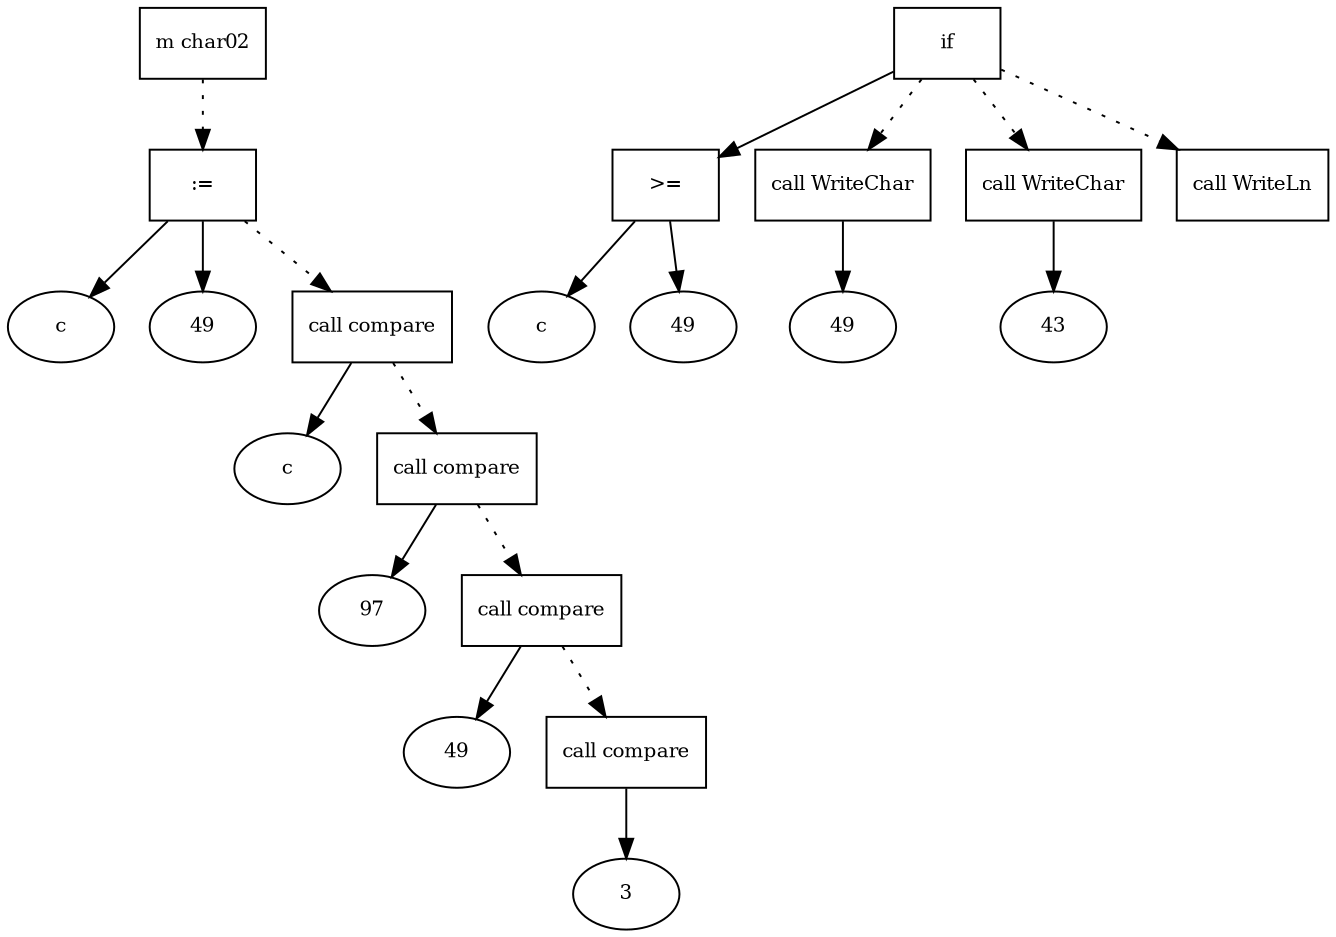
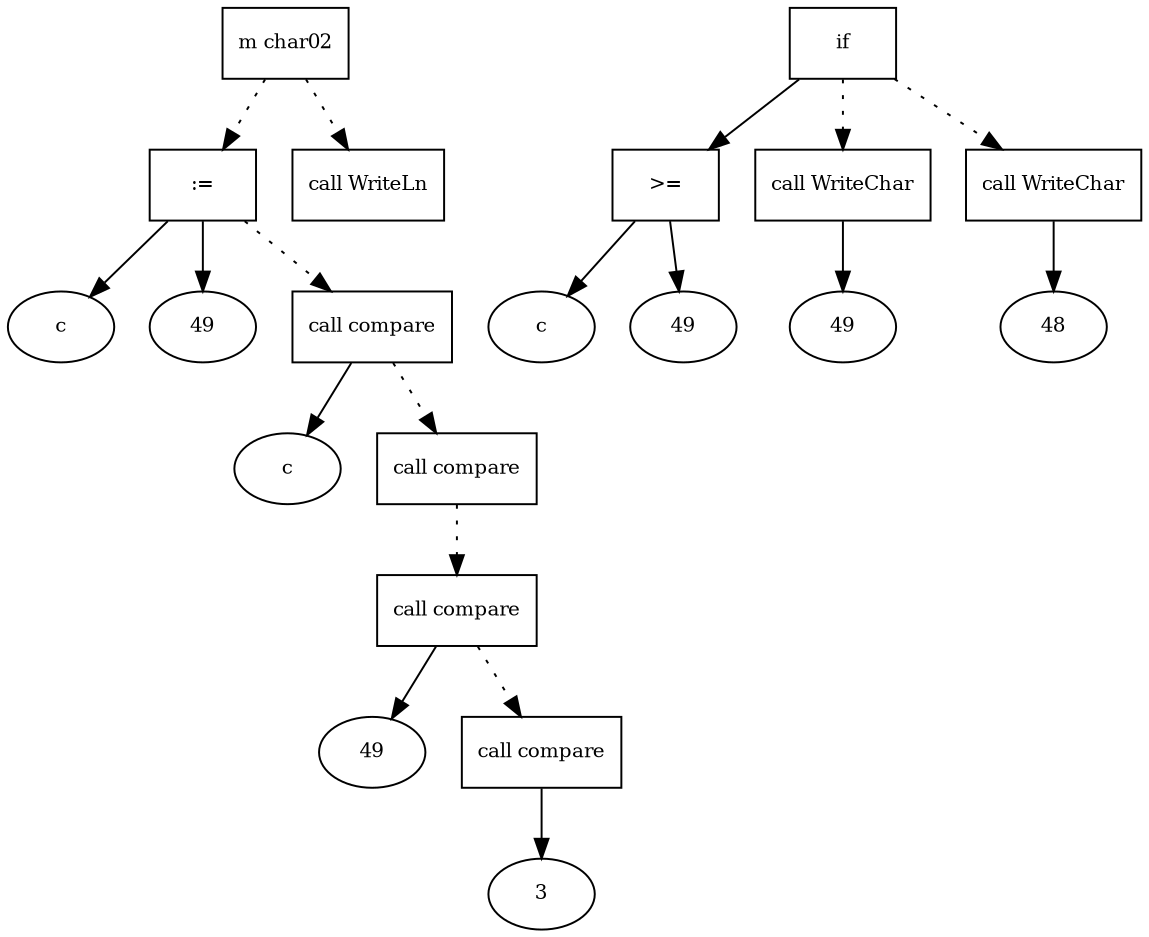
  digraph {
    fontname="DejaVu Serif"
    fontsize=10
    node [fontname="DejaVu Serif" fontsize=10 shape=box]
    edge [fontname="DejaVu Serif" fontsize=10]
    n1 [label="m char02"]
    n2 [label=":="]
    n3 [label=c shape=ellipse]
    n4 [label=49 shape=ellipse]
    n5 [label="call compare"]
    n6 [label=c shape=ellipse]
    n7 [label="call compare"]
-   n8 [label=97 shape=ellipse]
    n9 [label="call compare"]
    n10 [label=49 shape=ellipse]
    n11 [label="call compare"]
    n12 [label=3 shape=ellipse]
    n13 [label=if]
    n14 [label=">="]
    n15 [label="call WriteChar"]
    n16 [label="call WriteChar"]
    n17 [label="call WriteLn"]
    n18 [label=c shape=ellipse]
    n19 [label=49 shape=ellipse]
    n20 [label=49 shape=ellipse]
-   n21 [label=43 shape=ellipse]
+   n21 [label=48 shape=ellipse]
    n1 -> n2 [style=dotted]
    n2 -> n3
    n2 -> n4
    n2 -> n5 [style=dotted]
    n5 -> n6
    n5 -> n7 [style=dotted]
-   n7 -> n8
    n7 -> n9 [style=dotted]
    n9 -> n10
    n9 -> n11 [style=dotted]
    n11 -> n12
    n13 -> n14
    n13 -> n15 [style=dotted]
    n13 -> n16 [style=dotted]
-   n13 -> n17 [style=dotted]
+   n1 -> n17 [style=dotted]
    n14 -> n18
    n14 -> n19
    n15 -> n20
    n16 -> n21
  }
